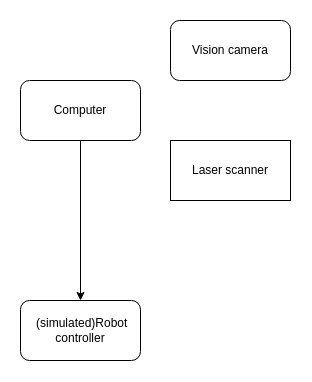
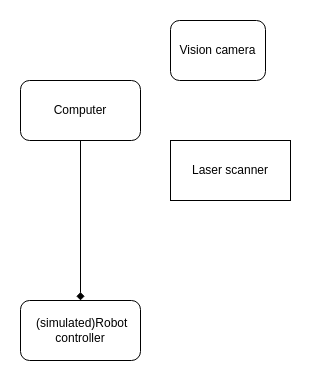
  <mxCell id="0" />
  <mxCell id="1" parent="0" />
- <mxCell id="2" style="edgeStyle=orthogonalEdgeStyle;rounded=0;orthogonalLoop=1;jettySize=auto;html=1;exitX=0.5;exitY=1;exitDx=0;exitDy=0;entryX=0.5;entryY=0;entryDx=0;entryDy=0;" edge="1" parent="1" source="3" target="6"><mxGeometry relative="1" as="geometry" /></mxCell>
+ <mxCell id="2" style="edgeStyle=orthogonalEdgeStyle;rounded=0;orthogonalLoop=1;jettySize=auto;html=1;exitX=0.5;exitY=1;exitDx=0;exitDy=0;entryX=0.5;entryY=0;entryDx=0;entryDy=0;endArrow=diamond;" edge="1" parent="1" source="3" target="6"><mxGeometry relative="1" as="geometry" /></mxCell>
  <mxCell id="3" value="Computer" style="rounded=1;whiteSpace=wrap;html=1;" vertex="1" parent="1"><mxGeometry x="20" y="80" width="120" height="60" as="geometry" /></mxCell>
- <mxCell id="4" value="Vision camera" style="rounded=1;whiteSpace=wrap;html=1;" vertex="1" parent="1"><mxGeometry x="170" y="20" width="120" height="60" as="geometry" /></mxCell>
+ <mxCell id="4" value="Vision camera" style="rounded=1;whiteSpace=wrap;html=1;" vertex="1" parent="1"><mxGeometry x="170" y="20" width="95" height="60" as="geometry" /></mxCell>
  <mxCell id="5" value="Laser scanner" style="whiteSpace=wrap;html=1;rounded=0;" vertex="1" parent="1"><mxGeometry x="170" y="140" width="120" height="60" as="geometry" /></mxCell>
  <mxCell id="6" value="&amp;nbsp;(simulated)Robot controller" style="rounded=1;whiteSpace=wrap;html=1;" vertex="1" parent="1"><mxGeometry x="20" y="300" width="120" height="60" as="geometry" /></mxCell>
